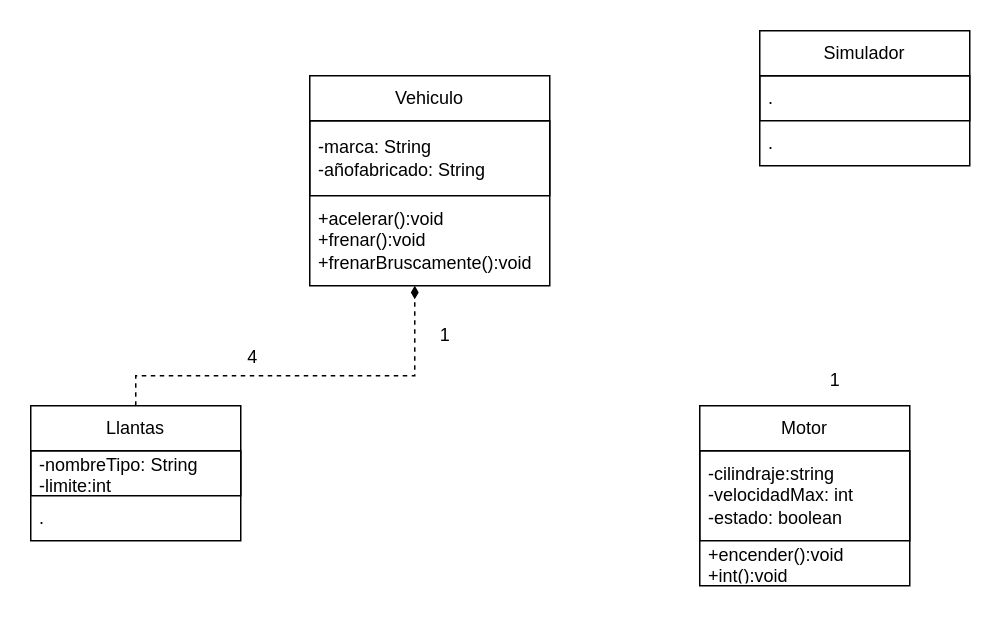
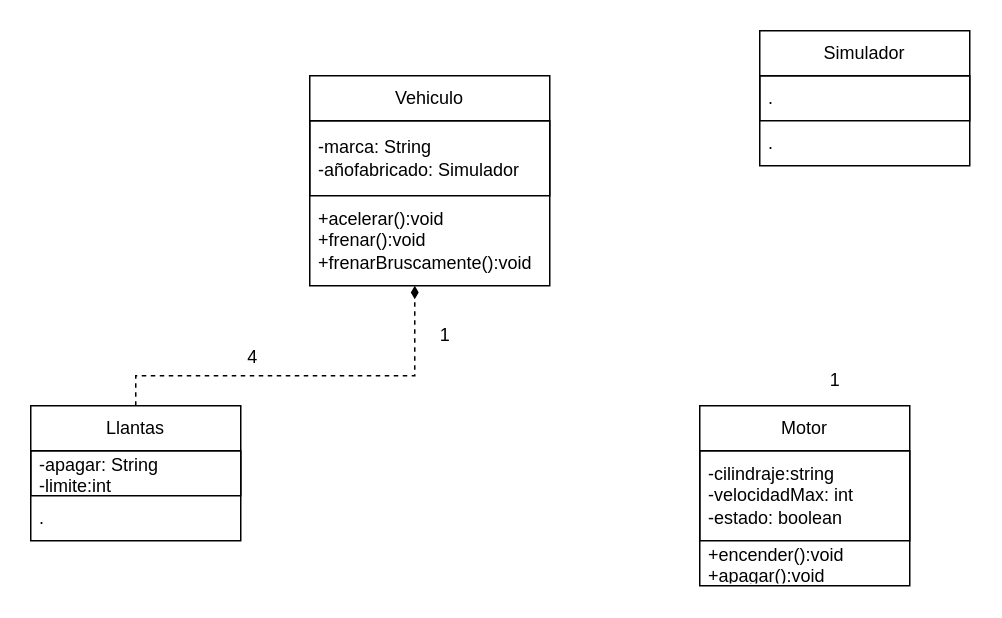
  <mxCell id="0" />
  <mxCell id="1" parent="0" />
  <mxCell id="2" value="Vehiculo" style="swimlane;fontStyle=0;childLayout=stackLayout;horizontal=1;startSize=30;horizontalStack=0;resizeParent=1;resizeParentMax=0;resizeLast=0;collapsible=1;marginBottom=0;whiteSpace=wrap;html=1;" parent="1" vertex="1"><mxGeometry x="206" width="160" height="140" as="geometry" y="50" /></mxCell>
- <mxCell id="3" value="-marca: String&lt;br&gt;-añofabricado: String" style="text;strokeColor=default;fillColor=none;align=left;verticalAlign=middle;spacingLeft=4;spacingRight=4;overflow=hidden;points=[[0,0.5],[1,0.5]];portConstraint=eastwest;rotatable=0;whiteSpace=wrap;html=1;" parent="2" vertex="1"><mxGeometry y="30" width="160" height="50" as="geometry" /></mxCell>
+ <mxCell id="3" value="-marca: String&lt;br&gt;-añofabricado: Simulador" style="text;strokeColor=default;fillColor=none;align=left;verticalAlign=middle;spacingLeft=4;spacingRight=4;overflow=hidden;points=[[0,0.5],[1,0.5]];portConstraint=eastwest;rotatable=0;whiteSpace=wrap;html=1;" parent="2" vertex="1"><mxGeometry y="30" width="160" height="50" as="geometry" /></mxCell>
  <mxCell id="4" value="+acelerar():void&lt;br&gt;+frenar():void&lt;br&gt;+frenarBruscamente():void" style="text;strokeColor=none;fillColor=none;align=left;verticalAlign=middle;spacingLeft=4;spacingRight=4;overflow=hidden;points=[[0,0.5],[1,0.5]];portConstraint=eastwest;rotatable=0;whiteSpace=wrap;html=1;" parent="2" vertex="1"><mxGeometry y="80" width="160" height="60" as="geometry" /></mxCell>
  <mxCell id="5" style="edgeStyle=orthogonalEdgeStyle;rounded=0;orthogonalLoop=1;jettySize=auto;html=1;endArrow=diamondThin;endFill=1;dashed=1;" parent="1" source="6" target="2" edge="1"><mxGeometry relative="1" as="geometry"><Array as="points"><mxPoint x="90" y="250" /><mxPoint x="276" y="250" /></Array></mxGeometry></mxCell>
  <mxCell id="6" value="Llantas" style="swimlane;fontStyle=0;childLayout=stackLayout;horizontal=1;startSize=30;horizontalStack=0;resizeParent=1;resizeParentMax=0;resizeLast=0;collapsible=1;marginBottom=0;whiteSpace=wrap;html=1;" parent="1" vertex="1"><mxGeometry x="20" y="270" width="140" height="90" as="geometry" /></mxCell>
- <mxCell id="7" value="-nombreTipo: String&lt;br&gt;-limite:int" style="text;strokeColor=default;fillColor=none;align=left;verticalAlign=middle;spacingLeft=4;spacingRight=4;overflow=hidden;points=[[0,0.5],[1,0.5]];portConstraint=eastwest;rotatable=0;whiteSpace=wrap;html=1;" parent="6" vertex="1"><mxGeometry y="30" width="140" height="30" as="geometry" /></mxCell>
+ <mxCell id="7" value="-apagar: String&lt;br&gt;-limite:int" style="text;strokeColor=default;fillColor=none;align=left;verticalAlign=middle;spacingLeft=4;spacingRight=4;overflow=hidden;points=[[0,0.5],[1,0.5]];portConstraint=eastwest;rotatable=0;whiteSpace=wrap;html=1;" parent="6" vertex="1"><mxGeometry y="30" width="140" height="30" as="geometry" /></mxCell>
  <mxCell id="8" value="." style="text;strokeColor=none;fillColor=none;align=left;verticalAlign=middle;spacingLeft=4;spacingRight=4;overflow=hidden;points=[[0,0.5],[1,0.5]];portConstraint=eastwest;rotatable=0;whiteSpace=wrap;html=1;" parent="6" vertex="1"><mxGeometry y="60" width="140" height="30" as="geometry" /></mxCell>
  <mxCell id="9" value="Motor" style="swimlane;fontStyle=0;childLayout=stackLayout;horizontal=1;startSize=30;horizontalStack=0;resizeParent=1;resizeParentMax=0;resizeLast=0;collapsible=1;marginBottom=0;whiteSpace=wrap;html=1;" parent="1" vertex="1"><mxGeometry x="466" y="270" width="140" height="120" as="geometry" /></mxCell>
  <mxCell id="10" value="-cilindraje:string&lt;br&gt;-velocidadMax: int&lt;br&gt;-estado: boolean" style="text;strokeColor=default;fillColor=none;align=left;verticalAlign=middle;spacingLeft=4;spacingRight=4;overflow=hidden;points=[[0,0.5],[1,0.5]];portConstraint=eastwest;rotatable=0;whiteSpace=wrap;html=1;" parent="9" vertex="1"><mxGeometry y="30" width="140" height="60" as="geometry" /></mxCell>
- <mxCell id="11" value="+encender():void&lt;br style=&quot;border-color: var(--border-color);&quot;&gt;+int():void" style="text;strokeColor=none;fillColor=none;align=left;verticalAlign=middle;spacingLeft=4;spacingRight=4;overflow=hidden;points=[[0,0.5],[1,0.5]];portConstraint=eastwest;rotatable=0;whiteSpace=wrap;html=1;" parent="9" vertex="1"><mxGeometry y="90" width="140" height="30" as="geometry" /></mxCell>
+ <mxCell id="11" value="+encender():void&lt;br style=&quot;border-color: var(--border-color);&quot;&gt;+apagar():void" style="text;strokeColor=none;fillColor=none;align=left;verticalAlign=middle;spacingLeft=4;spacingRight=4;overflow=hidden;points=[[0,0.5],[1,0.5]];portConstraint=eastwest;rotatable=0;whiteSpace=wrap;html=1;" parent="9" vertex="1"><mxGeometry y="90" width="140" height="30" as="geometry" /></mxCell>
  <mxCell id="12" value="1" style="text;html=1;align=center;verticalAlign=middle;resizable=0;points=[];autosize=1;strokeColor=none;fillColor=none;" parent="1" vertex="1"><mxGeometry x="281" y="208" width="30" height="30" as="geometry" /></mxCell>
  <mxCell id="13" value="1" style="text;html=1;align=center;verticalAlign=middle;resizable=0;points=[];autosize=1;strokeColor=none;fillColor=none;" parent="1" vertex="1"><mxGeometry x="541" y="238" width="30" height="30" as="geometry" /></mxCell>
  <mxCell id="14" value="&amp;nbsp;4" style="text;html=1;align=center;verticalAlign=middle;resizable=0;points=[];autosize=1;strokeColor=none;fillColor=none;" parent="1" vertex="1"><mxGeometry x="151" y="223" width="30" height="30" as="geometry" /></mxCell>
  <mxCell id="15" value="Simulador" style="swimlane;fontStyle=0;childLayout=stackLayout;horizontal=1;startSize=30;horizontalStack=0;resizeParent=1;resizeParentMax=0;resizeLast=0;collapsible=1;marginBottom=0;whiteSpace=wrap;html=1;" parent="1" vertex="1"><mxGeometry x="506" y="20" width="140" height="90" as="geometry" /></mxCell>
  <mxCell id="16" value="." style="text;strokeColor=default;fillColor=none;align=left;verticalAlign=middle;spacingLeft=4;spacingRight=4;overflow=hidden;points=[[0,0.5],[1,0.5]];portConstraint=eastwest;rotatable=0;whiteSpace=wrap;html=1;" parent="15" vertex="1"><mxGeometry y="30" width="140" height="30" as="geometry" /></mxCell>
  <mxCell id="17" value="." style="text;strokeColor=none;fillColor=none;align=left;verticalAlign=middle;spacingLeft=4;spacingRight=4;overflow=hidden;points=[[0,0.5],[1,0.5]];portConstraint=eastwest;rotatable=0;whiteSpace=wrap;html=1;" parent="15" vertex="1"><mxGeometry y="60" width="140" height="30" as="geometry" /></mxCell>
